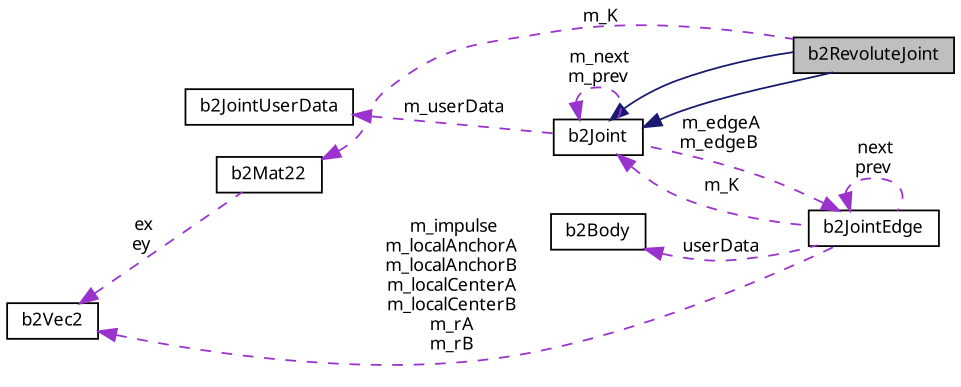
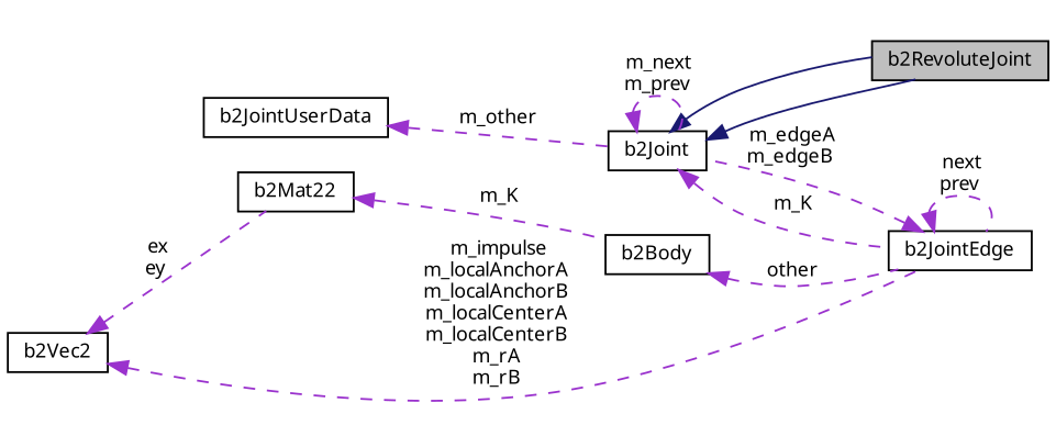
  digraph {
    fontname="Noto Sans"
    rankdir=LR
    node [color=black fillcolor=white fontname="Noto Sans" fontsize=10 shape=record style=filled]
    edge [color=darkorchid3 dir=back fontname="Noto Sans" fontsize=10 labelfontname=Helvetica labelfontsize=10 style=dashed]
    n1 [fillcolor=grey75 fontcolor=black height=0.2 label=b2RevoluteJoint width=0.4]
    n2 [height=0.2 label=b2Joint width=0.4]
    n3 [height=0.2 label=b2JointEdge width=0.4]
    n4 [height=0.2 label=b2Body width=0.4]
    n5 [height=0.2 label=b2JointUserData width=0.4]
    n6 [height=0.2 label=b2Vec2 width=0.4]
    n7 [height=0.2 label=b2Mat22 width=0.4]
    n2 -> n1 [color=midnightblue style=solid]
    n2 -> n1 [color=midnightblue style=solid]
    n2 -> n2 [label=" m_next\nm_prev"]
    n2 -> n3 [label=" m_K"]
    n3 -> n2 [label=" m_edgeA\nm_edgeB"]
    n3 -> n3 [label=" next\nprev"]
-   n4 -> n3 [label=" userData"]
-   n5 -> n2 [label=" m_userData"]
+   n4 -> n3 [label=" other"]
+   n5 -> n2 [label=" m_other"]
    n6 -> n3 [label=" m_impulse\nm_localAnchorA\nm_localAnchorB\nm_localCenterA\nm_localCenterB\nm_rA\nm_rB"]
    n6 -> n7 [label=" ex\ney"]
-   n7 -> n1 [label=" m_K"]
+   n7 -> n4 [label=" m_K"]
  }
